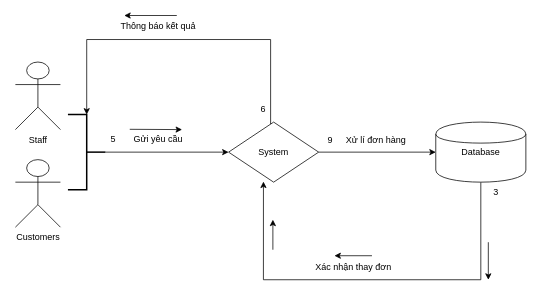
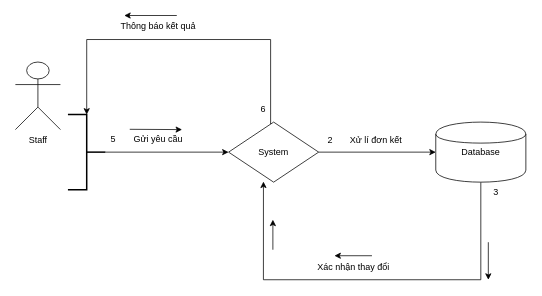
  <mxCell id="0" />
  <mxCell id="1" parent="0" />
  <mxCell id="2" value="Staff" style="shape=umlActor;verticalLabelPosition=bottom;verticalAlign=top;html=1;outlineConnect=0;" vertex="1" parent="1"><mxGeometry x="20" y="82" width="60" height="90" as="geometry" /></mxCell>
- <mxCell id="3" value="Customers" style="shape=umlActor;verticalLabelPosition=bottom;verticalAlign=top;html=1;outlineConnect=0;" vertex="1" parent="1"><mxGeometry x="20" y="212" width="60" height="90" as="geometry" /></mxCell>
  <mxCell id="4" style="edgeStyle=orthogonalEdgeStyle;rounded=0;orthogonalLoop=1;jettySize=auto;html=1;entryX=0;entryY=0.5;entryDx=0;entryDy=0;" edge="1" parent="1" source="5" target="7"><mxGeometry relative="1" as="geometry" /></mxCell>
  <mxCell id="5" value="" style="strokeWidth=2;html=1;shape=mxgraph.flowchart.annotation_2;align=left;labelPosition=right;pointerEvents=1;rotation=-180;" vertex="1" parent="1"><mxGeometry x="90" y="152" width="50" height="100" as="geometry" /></mxCell>
  <mxCell id="6" style="edgeStyle=orthogonalEdgeStyle;rounded=0;orthogonalLoop=1;jettySize=auto;html=1;entryX=0;entryY=0.5;entryDx=0;entryDy=0;" edge="1" parent="1" source="7" target="9"><mxGeometry relative="1" as="geometry" /></mxCell>
  <mxCell id="7" value="System" style="rhombus;whiteSpace=wrap;html=1;" vertex="1" parent="1"><mxGeometry x="304" y="162" width="120" height="80" as="geometry" /></mxCell>
  <mxCell id="8" style="edgeStyle=orthogonalEdgeStyle;rounded=0;orthogonalLoop=1;jettySize=auto;html=1;entryX=0.387;entryY=0.99;entryDx=0;entryDy=0;entryPerimeter=0;" edge="1" parent="1" source="9" target="7"><mxGeometry relative="1" as="geometry"><mxPoint x="360" y="252" as="targetPoint" /><Array as="points"><mxPoint x="640" y="372" /><mxPoint x="350" y="372" /></Array></mxGeometry></mxCell>
  <mxCell id="9" value="Database" style="shape=cylinder;whiteSpace=wrap;html=1;" vertex="1" parent="1"><mxGeometry x="580" y="162" width="120" height="80" as="geometry" /></mxCell>
  <mxCell id="10" value="5" style="text;html=1;align=center;verticalAlign=middle;resizable=0;points=[];autosize=1;strokeColor=none;fillColor=none;" vertex="1" parent="1"><mxGeometry x="135" y="170" width="30" height="30" as="geometry" /></mxCell>
  <mxCell id="11" value="Gửi yêu cầu" style="text;html=1;align=center;verticalAlign=middle;resizable=0;points=[];autosize=1;strokeColor=none;fillColor=none;" vertex="1" parent="1"><mxGeometry x="165" y="170" width="90" height="30" as="geometry" /></mxCell>
  <mxCell id="12" value="" style="endArrow=classic;html=1;rounded=0;exitX=0.504;exitY=0.053;exitDx=0;exitDy=0;exitPerimeter=0;" edge="1" parent="1"><mxGeometry width="50" height="50" relative="1" as="geometry"><mxPoint x="172.36" y="171.59" as="sourcePoint" /><mxPoint x="242" y="172" as="targetPoint" /></mxGeometry></mxCell>
- <mxCell id="13" value="9" style="text;html=1;align=center;verticalAlign=middle;resizable=0;points=[];autosize=1;strokeColor=none;fillColor=none;" vertex="1" parent="1"><mxGeometry x="424" y="172" width="30" height="30" as="geometry" /></mxCell>
- <mxCell id="14" value="Xử lí đơn hàng" style="text;html=1;align=center;verticalAlign=middle;resizable=0;points=[];autosize=1;strokeColor=none;fillColor=none;" vertex="1" parent="1"><mxGeometry x="450" y="172" width="100" height="30" as="geometry" /></mxCell>
+ <mxCell id="13" value="2" style="text;html=1;align=center;verticalAlign=middle;resizable=0;points=[];autosize=1;strokeColor=none;fillColor=none;" vertex="1" parent="1"><mxGeometry x="424" y="172" width="30" height="30" as="geometry" /></mxCell>
+ <mxCell id="14" value="Xử lí đơn kết" style="text;html=1;align=center;verticalAlign=middle;resizable=0;points=[];autosize=1;strokeColor=none;fillColor=none;" vertex="1" parent="1"><mxGeometry x="450" y="172" width="100" height="30" as="geometry" /></mxCell>
  <mxCell id="15" value="3" style="text;html=1;align=center;verticalAlign=middle;resizable=0;points=[];autosize=1;strokeColor=none;fillColor=none;" vertex="1" parent="1"><mxGeometry x="645" y="240" width="30" height="30" as="geometry" /></mxCell>
- <mxCell id="16" value="Xác nhận thay đơn" style="text;html=1;align=center;verticalAlign=middle;resizable=0;points=[];autosize=1;strokeColor=none;fillColor=none;" vertex="1" parent="1"><mxGeometry x="410" y="340" width="120" height="30" as="geometry" /></mxCell>
+ <mxCell id="16" value="Xác nhận thay đổi" style="text;html=1;align=center;verticalAlign=middle;resizable=0;points=[];autosize=1;strokeColor=none;fillColor=none;" vertex="1" parent="1"><mxGeometry x="410" y="340" width="120" height="30" as="geometry" /></mxCell>
  <mxCell id="17" value="" style="endArrow=classic;html=1;rounded=0;" edge="1" parent="1"><mxGeometry width="50" height="50" relative="1" as="geometry"><mxPoint x="650" y="322" as="sourcePoint" /><mxPoint x="650" y="372" as="targetPoint" /></mxGeometry></mxCell>
  <mxCell id="18" value="" style="endArrow=classic;html=1;rounded=0;" edge="1" parent="1"><mxGeometry width="50" height="50" relative="1" as="geometry"><mxPoint x="495" y="340" as="sourcePoint" /><mxPoint x="445" y="340" as="targetPoint" /></mxGeometry></mxCell>
  <mxCell id="19" value="" style="endArrow=classic;html=1;rounded=0;" edge="1" parent="1"><mxGeometry width="50" height="50" relative="1" as="geometry"><mxPoint x="363" y="332" as="sourcePoint" /><mxPoint x="363" y="292" as="targetPoint" /></mxGeometry></mxCell>
  <mxCell id="20" style="edgeStyle=orthogonalEdgeStyle;rounded=0;orthogonalLoop=1;jettySize=auto;html=1;entryX=0.5;entryY=1;entryDx=0;entryDy=0;entryPerimeter=0;" edge="1" parent="1" source="7" target="5"><mxGeometry relative="1" as="geometry"><Array as="points"><mxPoint x="360" y="52" /><mxPoint x="115" y="52" /></Array></mxGeometry></mxCell>
  <mxCell id="21" value="6" style="text;html=1;align=center;verticalAlign=middle;resizable=0;points=[];autosize=1;strokeColor=none;fillColor=none;" vertex="1" parent="1"><mxGeometry x="335" y="130" width="30" height="30" as="geometry" /></mxCell>
  <mxCell id="22" value="Thông báo kết quả" style="text;html=1;align=center;verticalAlign=middle;resizable=0;points=[];autosize=1;strokeColor=none;fillColor=none;" vertex="1" parent="1"><mxGeometry x="150" y="20" width="120" height="30" as="geometry" /></mxCell>
  <mxCell id="23" value="" style="endArrow=classic;html=1;rounded=0;" edge="1" parent="1"><mxGeometry width="50" height="50" relative="1" as="geometry"><mxPoint x="235" y="20" as="sourcePoint" /><mxPoint x="165" y="20" as="targetPoint" /></mxGeometry></mxCell>
